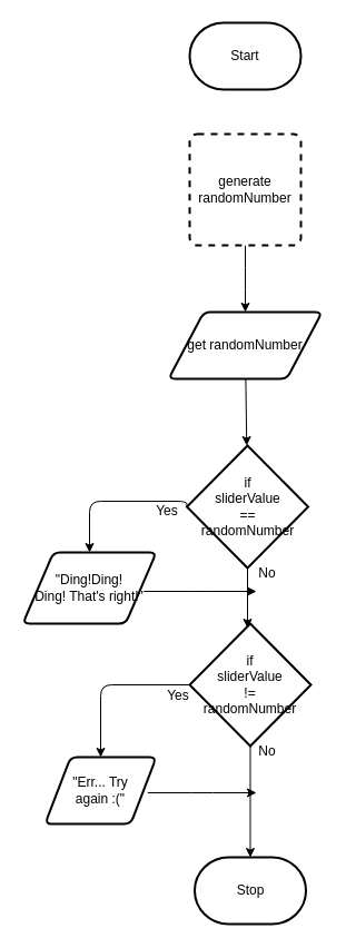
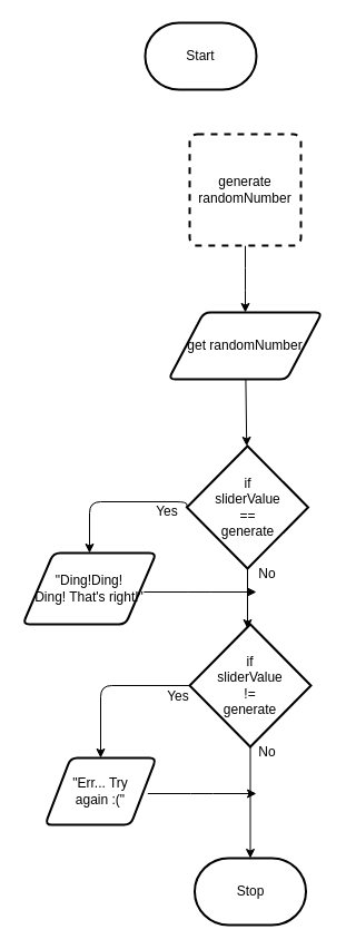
  <mxCell id="0" />
  <mxCell id="1" parent="0" />
- <mxCell id="2" value="Start" style="strokeWidth=2;html=1;shape=mxgraph.flowchart.terminator;whiteSpace=wrap;" parent="1" vertex="1"><mxGeometry x="170" y="20" width="100" height="60" as="geometry" /></mxCell>
+ <mxCell id="2" value="Start" style="strokeWidth=2;html=1;shape=mxgraph.flowchart.terminator;whiteSpace=wrap;" parent="1" vertex="1"><mxGeometry x="130" y="20" width="100" height="60" as="geometry" /></mxCell>
  <mxCell id="3" style="edgeStyle=none;html=1;" parent="1" source="4" target="10" edge="1"><mxGeometry relative="1" as="geometry" /></mxCell>
  <mxCell id="4" value="get&amp;nbsp;randomNumber" style="shape=parallelogram;html=1;strokeWidth=2;perimeter=parallelogramPerimeter;whiteSpace=wrap;rounded=1;arcSize=12;size=0.23;" parent="1" vertex="1"><mxGeometry x="151" y="280" width="138" height="60" as="geometry" /></mxCell>
  <mxCell id="5" style="edgeStyle=elbowEdgeStyle;elbow=vertical;html=1;" edge="1" parent="1" source="6" target="4"><mxGeometry relative="1" as="geometry" /></mxCell>
  <mxCell id="6" value="generate &lt;br&gt;randomNumber" style="rounded=1;whiteSpace=wrap;html=1;absoluteArcSize=1;arcSize=14;strokeWidth=2;dashed=1;" parent="1" vertex="1"><mxGeometry x="170" y="120" width="100" height="100" as="geometry" /></mxCell>
  <mxCell id="7" value="Stop" style="strokeWidth=2;html=1;shape=mxgraph.flowchart.terminator;whiteSpace=wrap;" parent="1" vertex="1"><mxGeometry x="174.5" y="770" width="100" height="60" as="geometry" /></mxCell>
  <mxCell id="8" style="edgeStyle=elbowEdgeStyle;html=1;elbow=vertical;exitX=0;exitY=0.5;exitDx=0;exitDy=0;exitPerimeter=0;entryX=0.5;entryY=1;entryDx=0;entryDy=0;" edge="1" parent="1" source="10" target="12"><mxGeometry relative="1" as="geometry"><mxPoint x="80" y="490" as="targetPoint" /><Array as="points"><mxPoint x="110" y="450" /></Array></mxGeometry></mxCell>
  <mxCell id="9" style="elbow=vertical;html=1;" edge="1" parent="1" source="10"><mxGeometry relative="1" as="geometry"><mxPoint x="222" y="564" as="targetPoint" /></mxGeometry></mxCell>
- <mxCell id="10" value="if&lt;br&gt;sliderValue&lt;br&gt;==&lt;br&gt;randomNumber" style="strokeWidth=2;html=1;shape=mxgraph.flowchart.decision;whiteSpace=wrap;" parent="1" vertex="1"><mxGeometry x="167.5" y="400" width="109" height="110" as="geometry" /></mxCell>
+ <mxCell id="10" value="if&lt;br&gt;sliderValue&lt;br&gt;==&lt;br&gt;generate" style="strokeWidth=2;html=1;shape=mxgraph.flowchart.decision;whiteSpace=wrap;" parent="1" vertex="1"><mxGeometry x="167.5" y="400" width="109" height="110" as="geometry" /></mxCell>
  <mxCell id="11" style="edgeStyle=elbowEdgeStyle;elbow=vertical;html=1;" edge="1" parent="1"><mxGeometry relative="1" as="geometry"><mxPoint x="230" y="531" as="targetPoint" /><mxPoint x="128.788" y="531" as="sourcePoint" /></mxGeometry></mxCell>
  <mxCell id="12" value="&quot;Ding!Ding!&lt;br&gt;Ding! That's right!&quot;" style="shape=parallelogram;html=1;strokeWidth=2;perimeter=parallelogramPerimeter;whiteSpace=wrap;rounded=1;arcSize=12;size=0.23;direction=west;" parent="1" vertex="1"><mxGeometry x="20" y="496" width="120" height="64" as="geometry" /></mxCell>
  <mxCell id="13" style="edgeStyle=elbowEdgeStyle;elbow=vertical;html=1;" edge="1" parent="1"><mxGeometry relative="1" as="geometry"><mxPoint x="230" y="712" as="targetPoint" /><mxPoint x="132.333" y="712" as="sourcePoint" /></mxGeometry></mxCell>
  <mxCell id="14" value="&quot;Err... Try &lt;br&gt;again :(&quot;" style="shape=parallelogram;html=1;strokeWidth=2;perimeter=parallelogramPerimeter;whiteSpace=wrap;rounded=1;arcSize=12;size=0.23;" parent="1" vertex="1"><mxGeometry x="40" y="680" width="100" height="60" as="geometry" /></mxCell>
  <mxCell id="15" style="edgeStyle=elbowEdgeStyle;html=1;elbow=vertical;" parent="1" source="17" target="14" edge="1"><mxGeometry relative="1" as="geometry"><Array as="points"><mxPoint x="155" y="615" /></Array></mxGeometry></mxCell>
  <mxCell id="16" style="edgeStyle=none;html=1;" edge="1" parent="1" source="17" target="7"><mxGeometry relative="1" as="geometry" /></mxCell>
- <mxCell id="17" value="if&lt;br&gt;sliderValue&lt;br&gt;!=&lt;br&gt;randomNumber" style="strokeWidth=2;html=1;shape=mxgraph.flowchart.decision;whiteSpace=wrap;" parent="1" vertex="1"><mxGeometry x="170" y="560" width="109" height="110" as="geometry" /></mxCell>
+ <mxCell id="17" value="if&lt;br&gt;sliderValue&lt;br&gt;!=&lt;br&gt;generate" style="strokeWidth=2;html=1;shape=mxgraph.flowchart.decision;whiteSpace=wrap;" parent="1" vertex="1"><mxGeometry x="170" y="560" width="109" height="110" as="geometry" /></mxCell>
  <mxCell id="18" value="Yes" style="text;html=1;strokeColor=none;fillColor=none;align=center;verticalAlign=middle;whiteSpace=wrap;rounded=0;" vertex="1" parent="1"><mxGeometry x="120" y="444" width="60" height="30" as="geometry" /></mxCell>
  <mxCell id="19" value="No" style="text;html=1;strokeColor=none;fillColor=none;align=center;verticalAlign=middle;whiteSpace=wrap;rounded=0;" vertex="1" parent="1"><mxGeometry x="210" y="500" width="60" height="30" as="geometry" /></mxCell>
  <mxCell id="20" value="Yes" style="text;html=1;strokeColor=none;fillColor=none;align=center;verticalAlign=middle;whiteSpace=wrap;rounded=0;" vertex="1" parent="1"><mxGeometry x="130" y="610" width="60" height="30" as="geometry" /></mxCell>
  <mxCell id="21" value="No" style="text;html=1;strokeColor=none;fillColor=none;align=center;verticalAlign=middle;whiteSpace=wrap;rounded=0;" vertex="1" parent="1"><mxGeometry x="210" y="660" width="60" height="30" as="geometry" /></mxCell>
